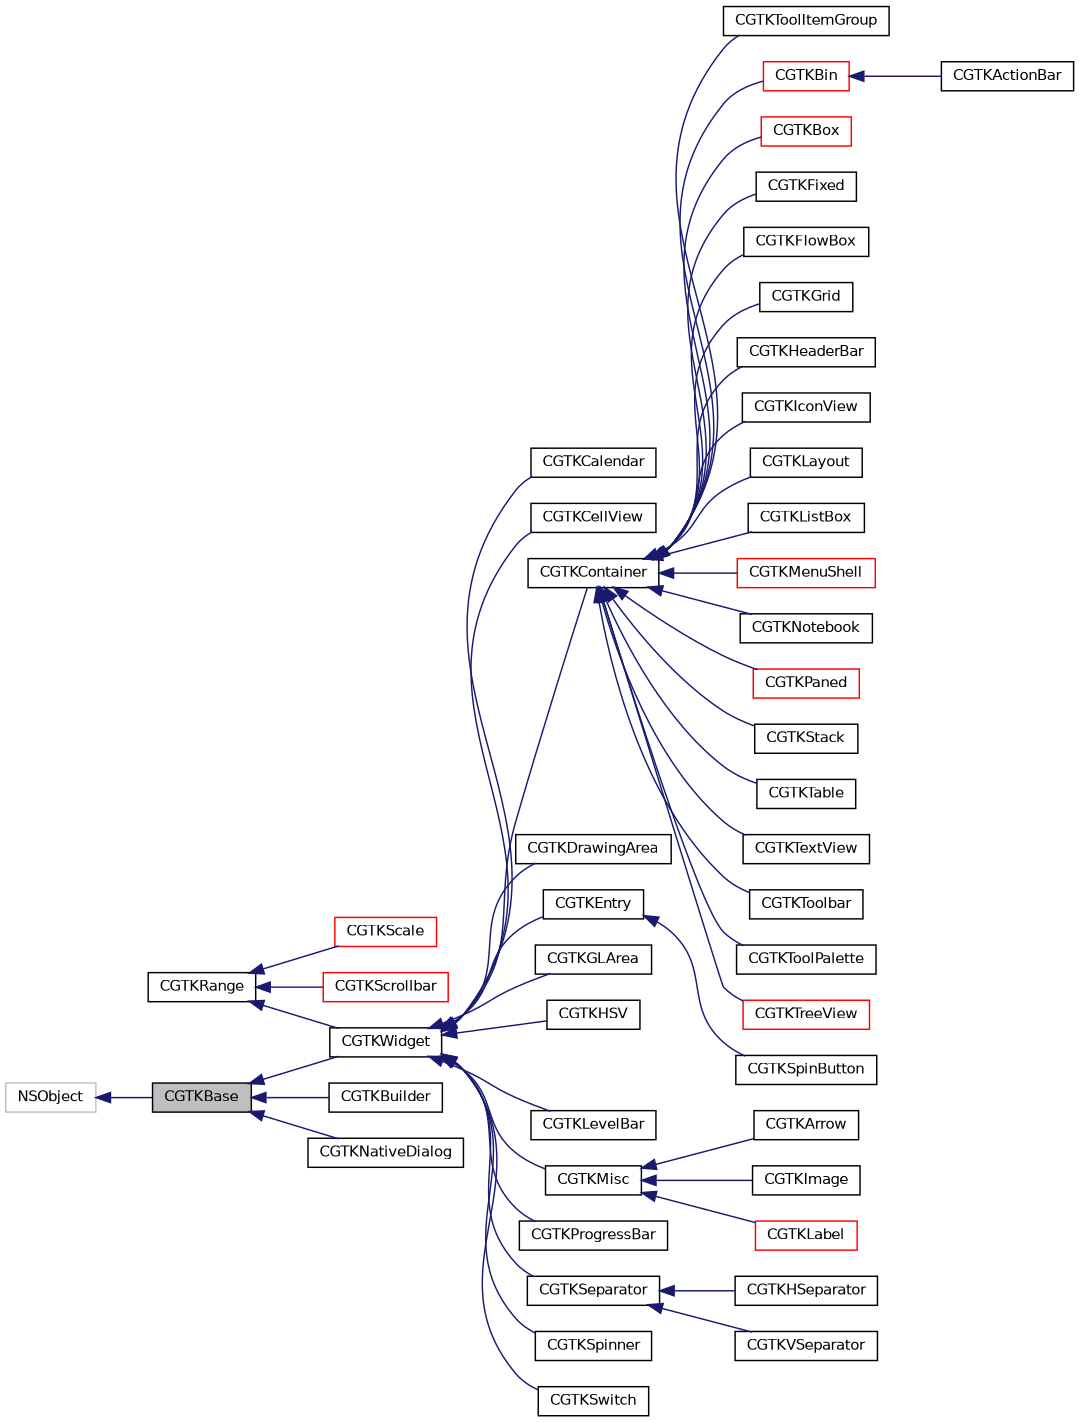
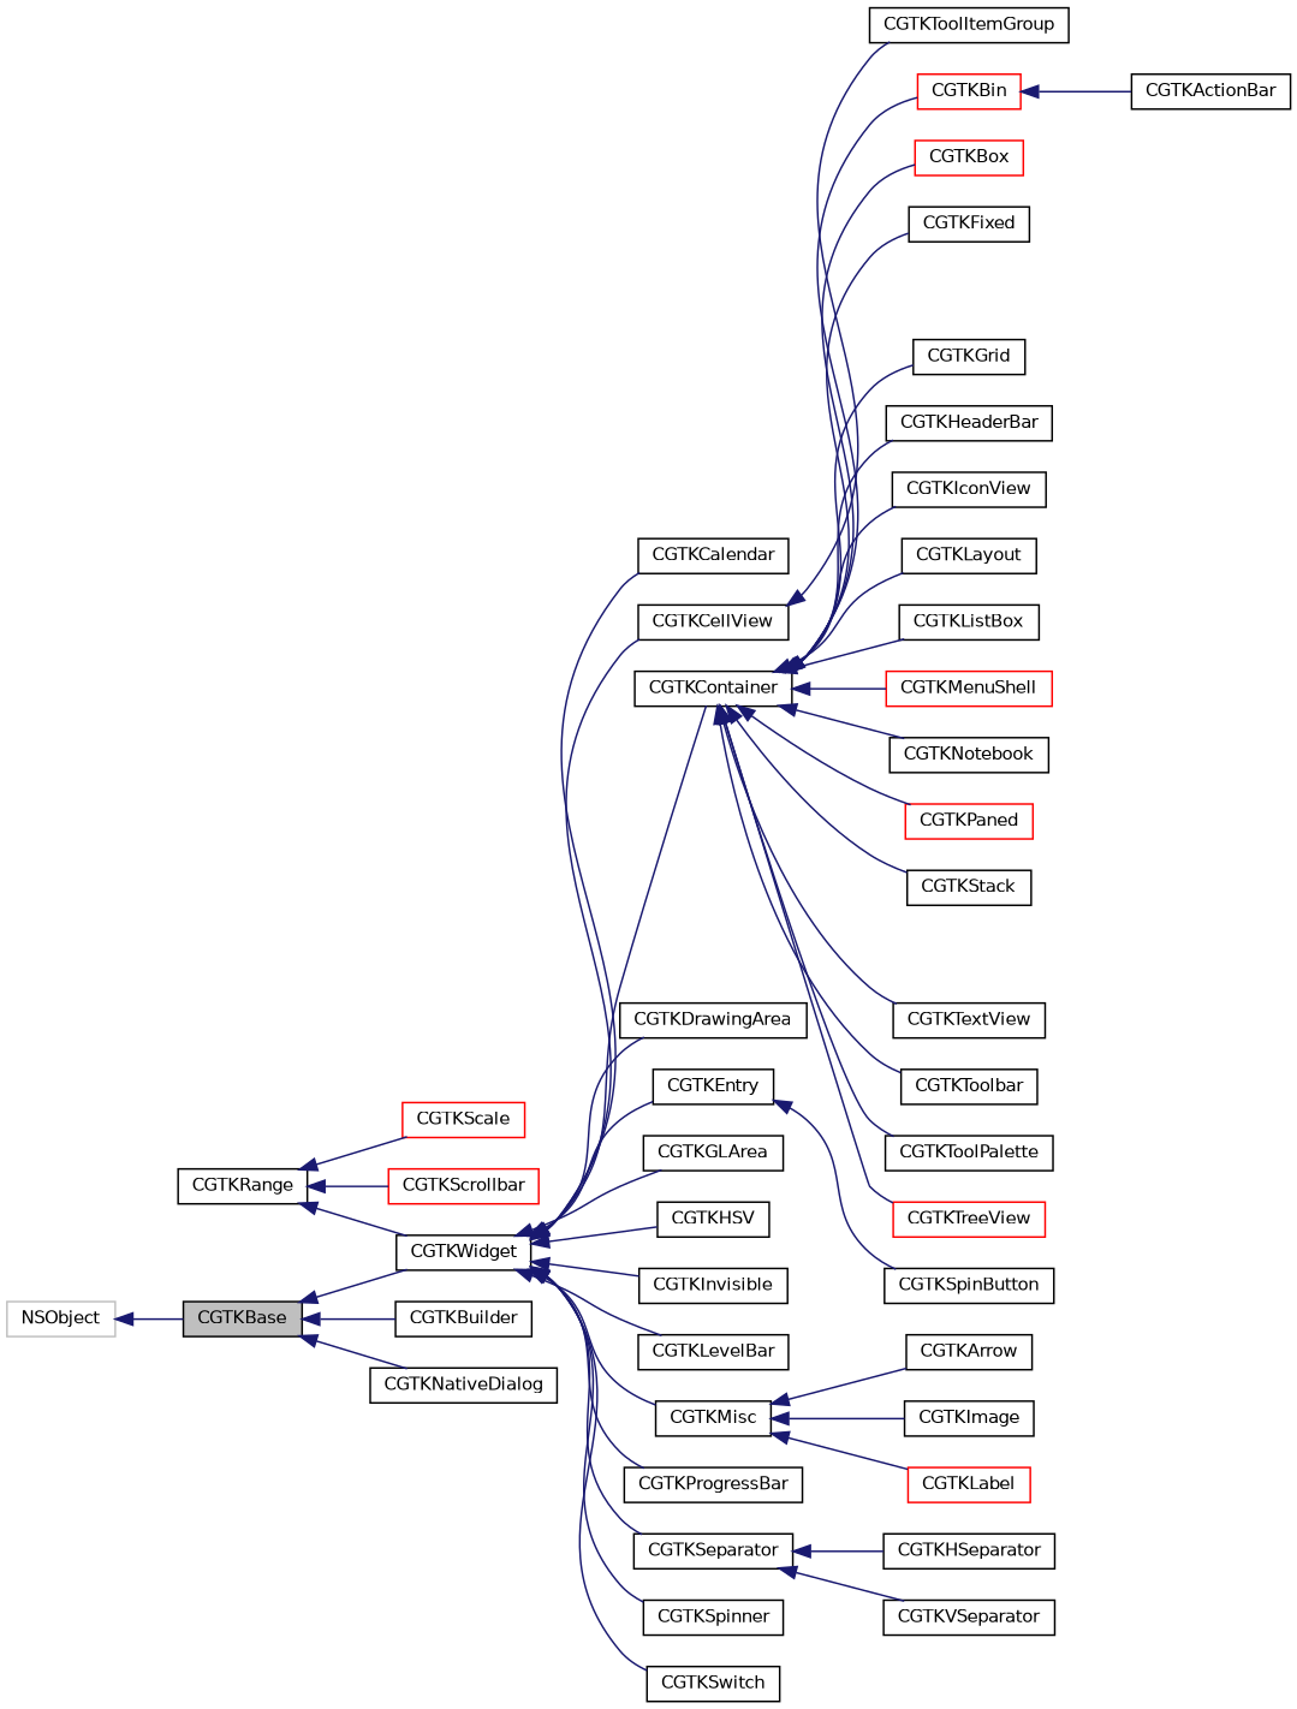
  digraph {
    rankdir=LR
    node [color=black fillcolor=white fontname=Helvetica fontsize=10 shape=record style=filled]
    edge [color=midnightblue dir=back fontname=Helvetica fontsize=10 labelfontname=Helvetica labelfontsize=10 style=solid]
    n1 [fillcolor=grey75 fontcolor=black height=0.2 label=CGTKBase width=0.4]
    n2 [height=0.2 label=CGTKBuilder width=0.4]
    n3 [height=0.2 label=CGTKNativeDialog width=0.4]
    n4 [height=0.2 label=CGTKWidget width=0.4]
    n5 [height=0.2 label=CGTKCalendar width=0.4]
    n6 [height=0.2 label=CGTKCellView width=0.4]
    n7 [height=0.2 label=CGTKContainer width=0.4]
    n8 [height=0.2 label=CGTKDrawingArea width=0.4]
    n9 [height=0.2 label=CGTKEntry width=0.4]
    n10 [height=0.2 label=CGTKGLArea width=0.4]
    n11 [height=0.2 label=CGTKHSV width=0.4]
+   n12 [height=0.2 label=CGTKInvisible width=0.4]
    n13 [height=0.2 label=CGTKLevelBar width=0.4]
    n14 [height=0.2 label=CGTKMisc width=0.4]
    n15 [height=0.2 label=CGTKProgressBar width=0.4]
    n16 [height=0.2 label=CGTKSeparator width=0.4]
    n17 [height=0.2 label=CGTKSpinner width=0.4]
    n18 [height=0.2 label=CGTKSwitch width=0.4]
    n19 [color=grey75 height=0.2 label=NSObject width=0.4]
    n20 [color=red height=0.2 label=CGTKBin width=0.4]
    n21 [color=red height=0.2 label=CGTKBox width=0.4]
    n22 [height=0.2 label=CGTKFixed width=0.4]
-   n23 [height=0.2 label=CGTKFlowBox width=0.4]
    n24 [height=0.2 label=CGTKGrid width=0.4]
    n25 [height=0.2 label=CGTKHeaderBar width=0.4]
    n26 [height=0.2 label=CGTKIconView width=0.4]
    n27 [height=0.2 label=CGTKLayout width=0.4]
    n28 [height=0.2 label=CGTKListBox width=0.4]
    n29 [color=red height=0.2 label=CGTKMenuShell width=0.4]
    n30 [height=0.2 label=CGTKNotebook width=0.4]
    n31 [color=red height=0.2 label=CGTKPaned width=0.4]
    n32 [height=0.2 label=CGTKStack width=0.4]
-   n33 [height=0.2 label=CGTKTable width=0.4]
    n34 [height=0.2 label=CGTKTextView width=0.4]
    n35 [height=0.2 label=CGTKToolbar width=0.4]
    n36 [height=0.2 label=CGTKToolItemGroup width=0.4]
    n37 [height=0.2 label=CGTKToolPalette width=0.4]
    n38 [color=red height=0.2 label=CGTKTreeView width=0.4]
    n39 [height=0.2 label=CGTKSpinButton width=0.4]
    n40 [height=0.2 label=CGTKArrow width=0.4]
    n41 [height=0.2 label=CGTKImage width=0.4]
    n42 [color=red height=0.2 label=CGTKLabel width=0.4]
    n43 [height=0.2 label=CGTKRange width=0.4]
    n44 [color=red height=0.2 label=CGTKScale width=0.4]
    n45 [color=red height=0.2 label=CGTKScrollbar width=0.4]
    n46 [height=0.2 label=CGTKHSeparator width=0.4]
    n47 [height=0.2 label=CGTKVSeparator width=0.4]
    n48 [height=0.2 label=CGTKActionBar width=0.4]
    n1 -> n2
    n1 -> n3
    n1 -> n4
    n4 -> n5
    n4 -> n6
    n4 -> n7
    n4 -> n8
    n4 -> n9
    n4 -> n10
    n4 -> n11
+   n4 -> n12
    n4 -> n13
    n4 -> n14
    n4 -> n15
    n4 -> n16
    n4 -> n17
    n4 -> n18
    n7 -> n20
    n7 -> n21
    n7 -> n22
-   n7 -> n23
    n7 -> n24
    n7 -> n25
    n7 -> n26
    n7 -> n27
    n7 -> n28
    n7 -> n29
    n7 -> n30
    n7 -> n31
    n7 -> n32
-   n7 -> n33
    n7 -> n34
    n7 -> n35
-   n7 -> n36
+   n6 -> n36
    n7 -> n37
    n7 -> n38
    n9 -> n39
    n14 -> n40
    n14 -> n41
    n14 -> n42
    n16 -> n46
    n16 -> n47
    n19 -> n1
    n20 -> n48
    n43 -> n4
    n43 -> n44
    n43 -> n45
  }
